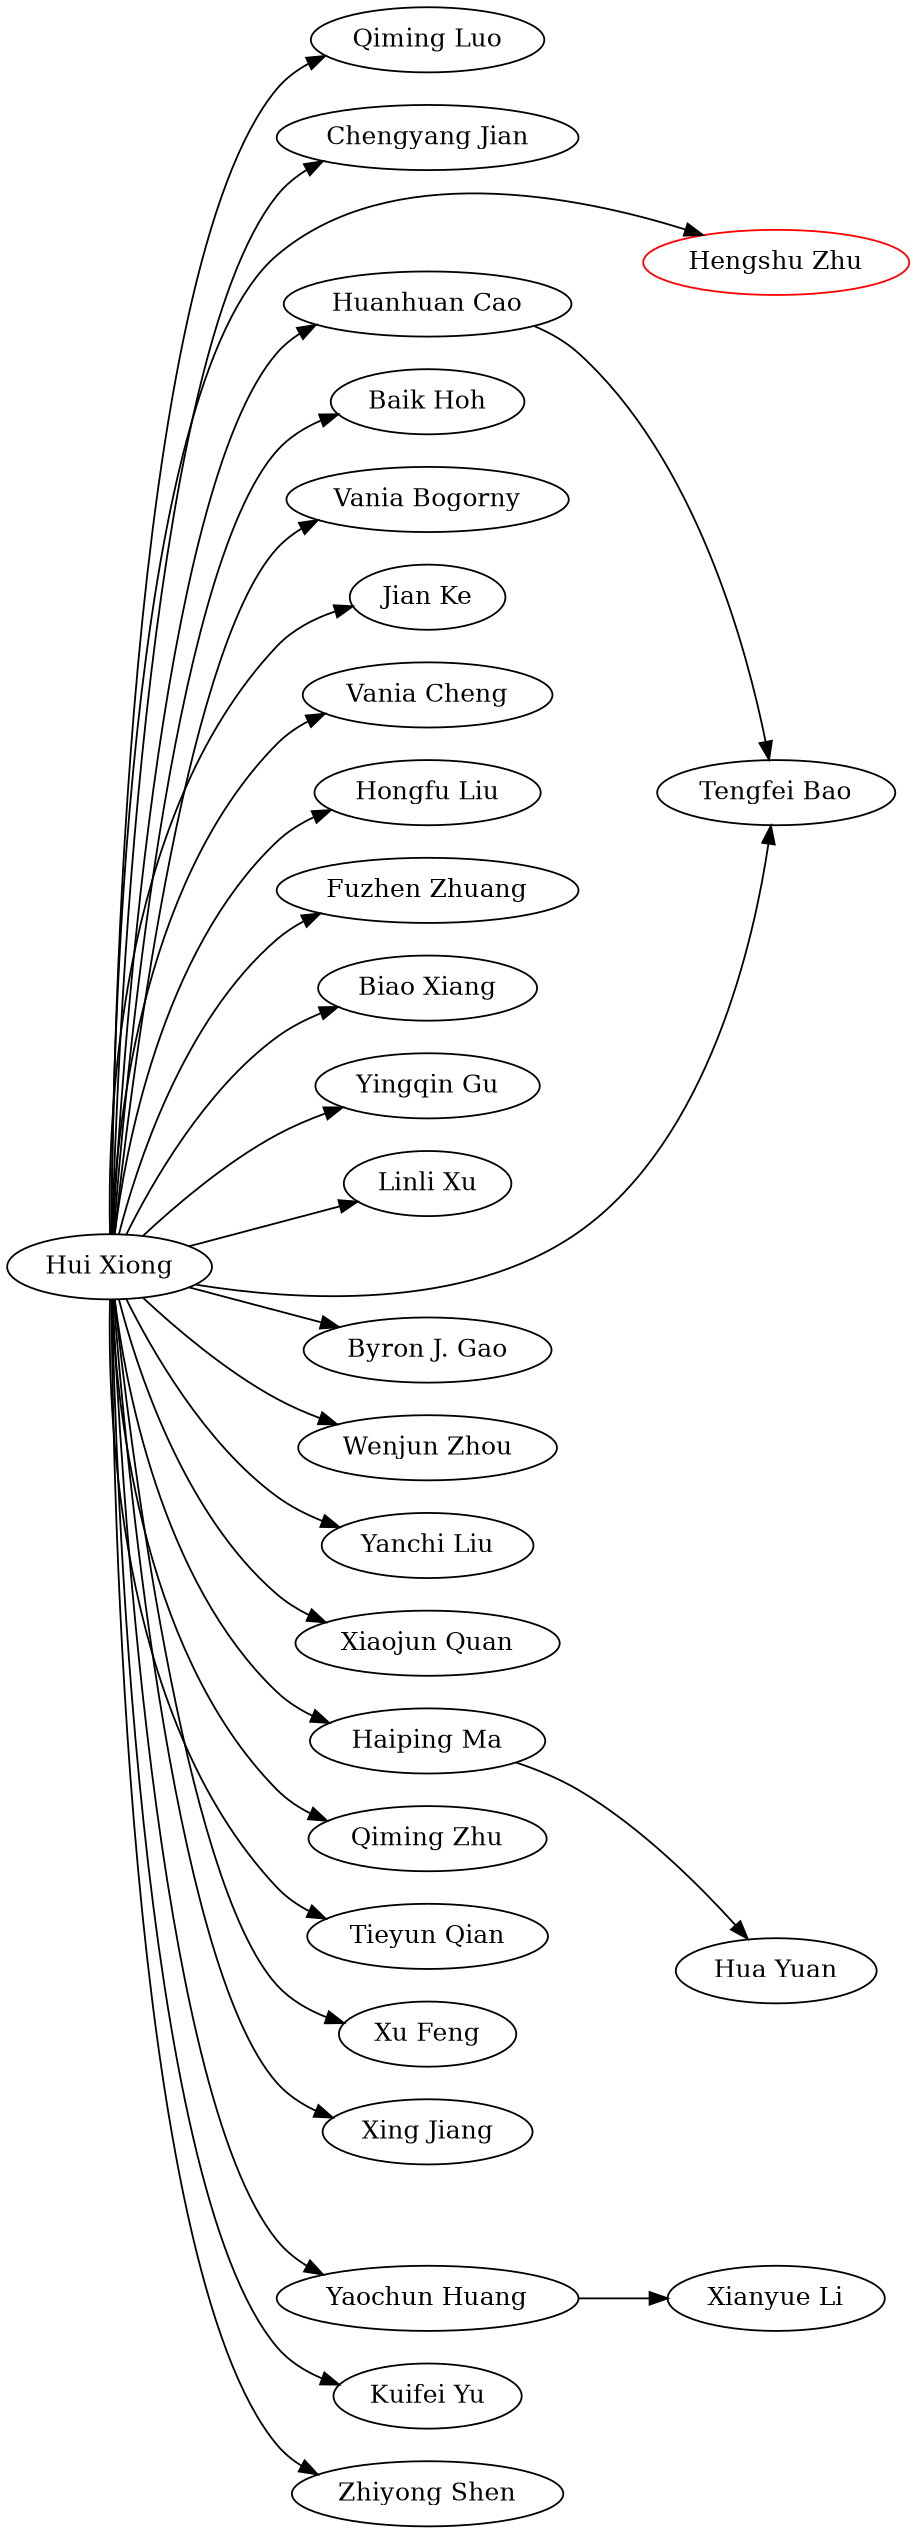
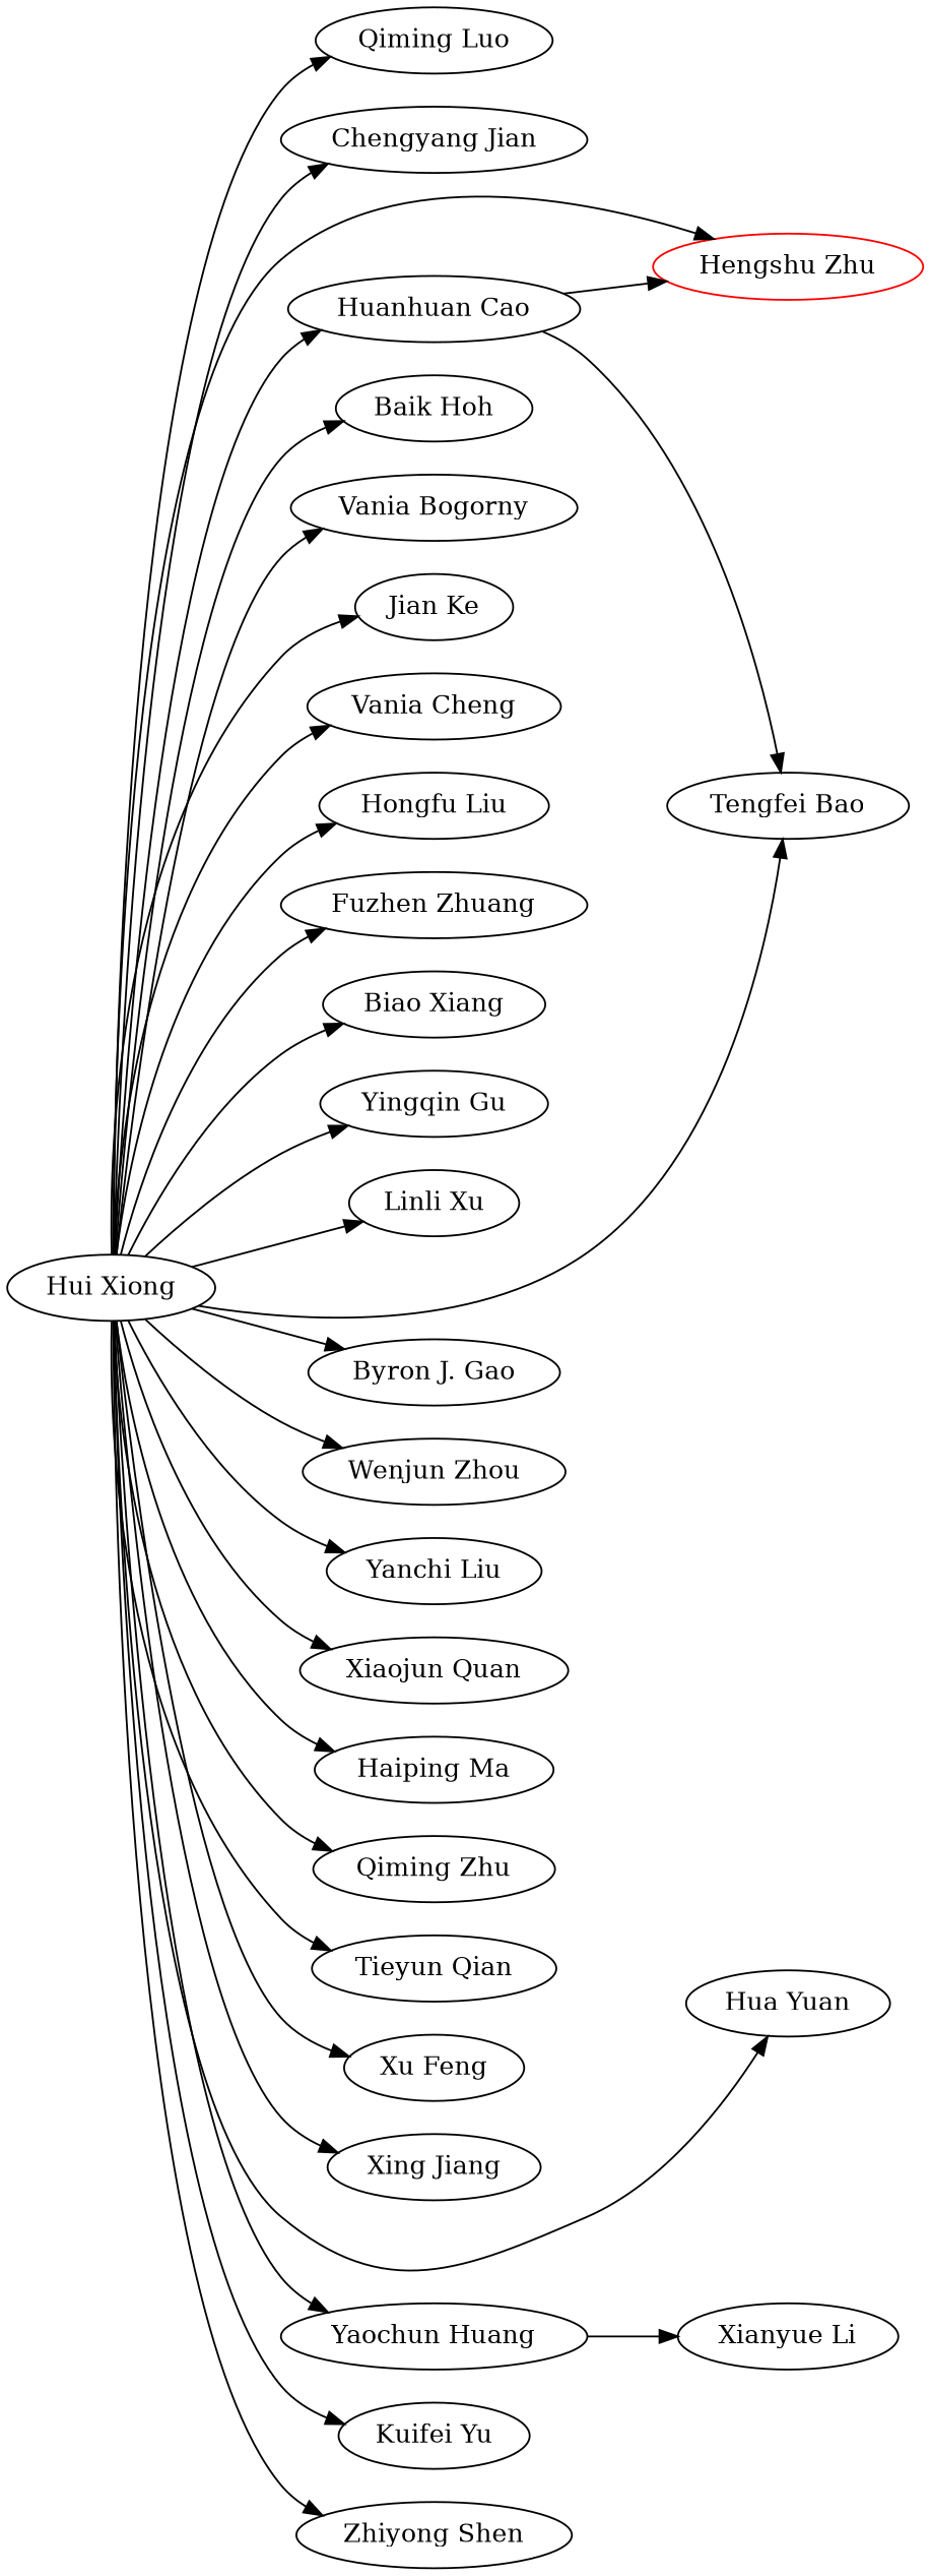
  strict digraph {
    rankdir=LR
    "Hui Xiong"
    "Qiming Luo"
    n3 [label="Chengyang Jian"]
    "Huanhuan Cao"
    "Hengshu Zhu" [color=red]
    "Baik Hoh"
    "Vania Bogorny"
    "Jian Ke"
    n9 [label="Vania Cheng"]
    "Hongfu Liu"
    "Fuzhen Zhuang"
    "Biao Xiang"
    "Yingqin Gu"
    "Linli Xu"
    "Haiping Ma"
    "Byron J. Gao"
    "Wenjun Zhou"
    "Yanchi Liu"
    "Xiaojun Quan"
    "Tengfei Bao"
    n21 [label="Qiming Zhu"]
    "Tieyun Qian"
    "Xu Feng"
    "Xing Jiang"
    "Yaochun Huang"
    "Hua Yuan"
    "Kuifei Yu"
    "Zhiyong Shen"
    "Xianyue Li"
    "Hui Xiong" -> "Qiming Luo"
    "Hui Xiong" -> n3
    "Hui Xiong" -> "Huanhuan Cao"
    "Hui Xiong" -> "Hengshu Zhu"
    "Hui Xiong" -> "Baik Hoh"
    "Hui Xiong" -> "Vania Bogorny"
    "Hui Xiong" -> "Jian Ke"
    "Hui Xiong" -> n9
    "Hui Xiong" -> "Hongfu Liu"
    "Hui Xiong" -> "Fuzhen Zhuang"
    "Hui Xiong" -> "Biao Xiang"
    "Hui Xiong" -> "Yingqin Gu"
    "Hui Xiong" -> "Linli Xu"
    "Hui Xiong" -> "Haiping Ma"
    "Hui Xiong" -> "Byron J. Gao"
    "Hui Xiong" -> "Wenjun Zhou"
    "Hui Xiong" -> "Yanchi Liu"
    "Hui Xiong" -> "Xiaojun Quan"
    "Hui Xiong" -> "Tengfei Bao"
    "Hui Xiong" -> n21
    "Hui Xiong" -> "Tieyun Qian"
    "Hui Xiong" -> "Xu Feng"
    "Hui Xiong" -> "Xing Jiang"
    "Hui Xiong" -> "Yaochun Huang"
-   "Haiping Ma" -> "Hua Yuan"
+   "Hui Xiong" -> "Hua Yuan"
    "Hui Xiong" -> "Kuifei Yu"
    "Hui Xiong" -> "Zhiyong Shen"
+   "Huanhuan Cao" -> "Hengshu Zhu"
    "Huanhuan Cao" -> "Tengfei Bao"
    "Yaochun Huang" -> "Xianyue Li"
  }
